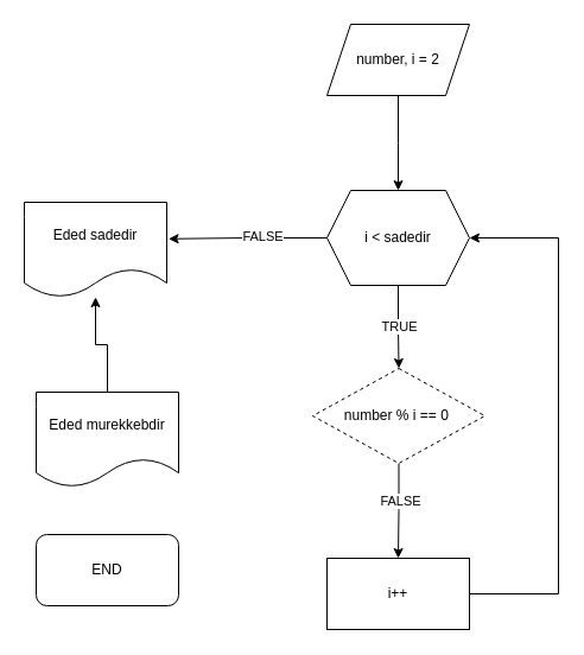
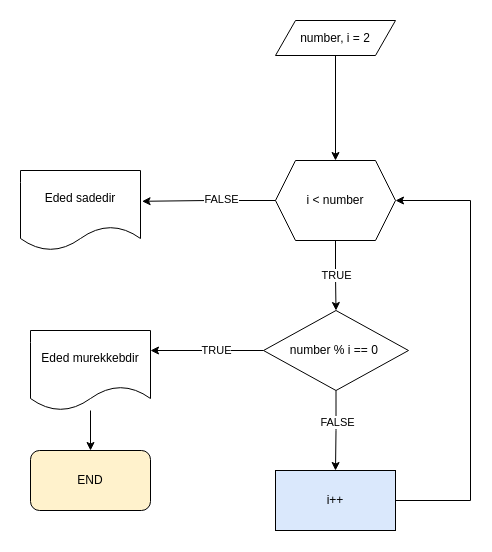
  <mxCell id="0" />
  <mxCell id="1" parent="0" />
  <mxCell id="2" value="" style="edgeStyle=orthogonalEdgeStyle;rounded=0;orthogonalLoop=1;jettySize=auto;html=1;" edge="1" parent="1" source="3"><mxGeometry relative="1" as="geometry"><mxPoint x="335" y="160" as="targetPoint" /></mxGeometry></mxCell>
- <mxCell id="3" value="number, i = 2" style="shape=parallelogram;perimeter=parallelogramPerimeter;whiteSpace=wrap;html=1;fixedSize=1;" vertex="1" parent="1"><mxGeometry x="275" y="20" width="120" height="60" as="geometry" /></mxCell>
+ <mxCell id="3" value="number, i = 2" style="shape=parallelogram;perimeter=parallelogramPerimeter;whiteSpace=wrap;html=1;fixedSize=1;" vertex="1" parent="1"><mxGeometry x="275" y="20" width="120" height="35" as="geometry" /></mxCell>
  <mxCell id="4" value="" style="edgeStyle=orthogonalEdgeStyle;rounded=0;orthogonalLoop=1;jettySize=auto;html=1;entryX=0.5;entryY=0;entryDx=0;entryDy=0;" edge="1" parent="1" source="6" target="11"><mxGeometry relative="1" as="geometry"><mxPoint x="335" y="310" as="targetPoint" /></mxGeometry></mxCell>
  <mxCell id="5" value="TRUE" style="edgeLabel;html=1;align=center;verticalAlign=middle;resizable=0;points=[];" vertex="1" connectable="0" parent="4"><mxGeometry x="-0.03" relative="1" as="geometry"><mxPoint as="offset" /></mxGeometry></mxCell>
- <mxCell id="6" value="i &amp;lt; sadedir" style="shape=hexagon;perimeter=hexagonPerimeter2;whiteSpace=wrap;html=1;fixedSize=1;" vertex="1" parent="1"><mxGeometry x="275" y="160" width="120" height="80" as="geometry" /></mxCell>
+ <mxCell id="6" value="i &amp;lt; number" style="shape=hexagon;perimeter=hexagonPerimeter2;whiteSpace=wrap;html=1;fixedSize=1;" vertex="1" parent="1"><mxGeometry x="275" y="160" width="120" height="80" as="geometry" /></mxCell>
  <mxCell id="7" value="" style="edgeStyle=orthogonalEdgeStyle;rounded=0;orthogonalLoop=1;jettySize=auto;html=1;" edge="1" parent="1" source="11" target="13"><mxGeometry relative="1" as="geometry" /></mxCell>
  <mxCell id="8" value="FALSE" style="edgeLabel;html=1;align=center;verticalAlign=middle;resizable=0;points=[];" vertex="1" connectable="0" parent="7"><mxGeometry x="-0.225" y="1" relative="1" as="geometry"><mxPoint as="offset" /></mxGeometry></mxCell>
- <mxCell id="11" value="number % i == 0&amp;nbsp;" style="rhombus;whiteSpace=wrap;html=1;dashed=1;" vertex="1" parent="1"><mxGeometry x="263" y="310" width="145" height="80" as="geometry" /></mxCell>
+ <mxCell id="9" style="edgeStyle=orthogonalEdgeStyle;rounded=0;orthogonalLoop=1;jettySize=auto;html=1;exitX=0;exitY=0.5;exitDx=0;exitDy=0;entryX=1;entryY=0.25;entryDx=0;entryDy=0;" edge="1" parent="1" source="11" target="15"><mxGeometry relative="1" as="geometry" /></mxCell>
+ <mxCell id="10" value="TRUE" style="edgeLabel;html=1;align=center;verticalAlign=middle;resizable=0;points=[];" vertex="1" connectable="0" parent="9"><mxGeometry x="-0.15" y="-1" relative="1" as="geometry"><mxPoint as="offset" /></mxGeometry></mxCell>
+ <mxCell id="11" value="number % i == 0&amp;nbsp;" style="rhombus;whiteSpace=wrap;html=1;" vertex="1" parent="1"><mxGeometry x="263" y="310" width="145" height="80" as="geometry" /></mxCell>
  <mxCell id="12" style="edgeStyle=orthogonalEdgeStyle;rounded=0;orthogonalLoop=1;jettySize=auto;html=1;exitX=1;exitY=0.5;exitDx=0;exitDy=0;entryX=1;entryY=0.5;entryDx=0;entryDy=0;" edge="1" parent="1" source="13" target="6"><mxGeometry relative="1" as="geometry"><Array as="points"><mxPoint x="470" y="500" /><mxPoint x="470" y="200" /></Array></mxGeometry></mxCell>
- <mxCell id="13" value="i++" style="rounded=0;whiteSpace=wrap;html=1;" vertex="1" parent="1"><mxGeometry x="275" y="470" width="120" height="60" as="geometry" /></mxCell>
- <mxCell id="14" value="" style="edgeStyle=orthogonalEdgeStyle;rounded=0;orthogonalLoop=1;jettySize=auto;html=1;" edge="1" parent="1" source="15" target="17"><mxGeometry relative="1" as="geometry" /></mxCell>
+ <mxCell id="13" value="i++" style="rounded=0;whiteSpace=wrap;html=1;fillColor=#dae8fc;" vertex="1" parent="1"><mxGeometry x="275" y="470" width="120" height="60" as="geometry" /></mxCell>
+ <mxCell id="14" value="" style="edgeStyle=orthogonalEdgeStyle;rounded=0;orthogonalLoop=1;jettySize=auto;html=1;" edge="1" parent="1" source="15" target="16"><mxGeometry relative="1" as="geometry" /></mxCell>
  <mxCell id="15" value="Eded murekkebdir" style="shape=document;whiteSpace=wrap;html=1;boundedLbl=1;" vertex="1" parent="1"><mxGeometry x="30" y="330" width="120" height="80" as="geometry" /></mxCell>
- <mxCell id="16" value="END" style="rounded=1;whiteSpace=wrap;html=1;" vertex="1" parent="1"><mxGeometry x="30" y="450" width="120" height="60" as="geometry" /></mxCell>
+ <mxCell id="16" value="END" style="rounded=1;whiteSpace=wrap;html=1;fillColor=#fff2cc;" vertex="1" parent="1"><mxGeometry x="30" y="450" width="120" height="60" as="geometry" /></mxCell>
  <mxCell id="17" value="Eded sadedir" style="shape=document;whiteSpace=wrap;html=1;boundedLbl=1;" vertex="1" parent="1"><mxGeometry x="20" y="170" width="120" height="80" as="geometry" /></mxCell>
  <mxCell id="18" style="edgeStyle=orthogonalEdgeStyle;rounded=0;orthogonalLoop=1;jettySize=auto;html=1;exitX=0;exitY=0.5;exitDx=0;exitDy=0;entryX=1.013;entryY=0.385;entryDx=0;entryDy=0;entryPerimeter=0;" edge="1" parent="1" source="6" target="17"><mxGeometry relative="1" as="geometry" /></mxCell>
  <mxCell id="19" value="FALSE" style="edgeLabel;html=1;align=center;verticalAlign=middle;resizable=0;points=[];" vertex="1" connectable="0" parent="18"><mxGeometry x="-0.181" y="-2" relative="1" as="geometry"><mxPoint as="offset" /></mxGeometry></mxCell>
